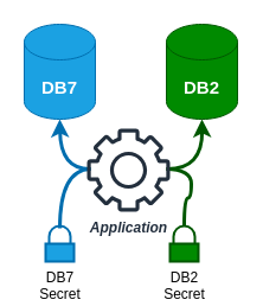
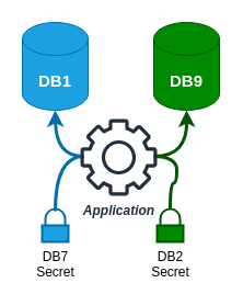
  <mxCell id="0" />
  <mxCell id="1" parent="0" />
- <mxCell id="2" value="DB2" style="shape=cylinder3;whiteSpace=wrap;html=1;boundedLbl=1;backgroundOutline=1;size=15;fillColor=#008a00;strokeColor=#005700;fontColor=#ffffff;fontSize=15;fontStyle=1" vertex="1" parent="1"><mxGeometry x="140" y="20" width="60" height="80" as="geometry" /></mxCell>
- <mxCell id="3" value="DB7" style="shape=cylinder3;whiteSpace=wrap;html=1;boundedLbl=1;backgroundOutline=1;size=15;fillColor=#1ba1e2;strokeColor=#006EAF;fontColor=#ffffff;fontStyle=1;fontSize=15;" vertex="1" parent="1"><mxGeometry x="20" y="20" width="60" height="80" as="geometry" /></mxCell>
+ <mxCell id="2" value="DB9" style="shape=cylinder3;whiteSpace=wrap;html=1;boundedLbl=1;backgroundOutline=1;size=15;fillColor=#008a00;strokeColor=#005700;fontColor=#ffffff;fontSize=15;fontStyle=1" vertex="1" parent="1"><mxGeometry x="140" y="20" width="60" height="80" as="geometry" /></mxCell>
+ <mxCell id="3" value="DB1" style="shape=cylinder3;whiteSpace=wrap;html=1;boundedLbl=1;backgroundOutline=1;size=15;fillColor=#1ba1e2;strokeColor=#006EAF;fontColor=#ffffff;fontStyle=1;fontSize=15;" vertex="1" parent="1"><mxGeometry x="20" y="20" width="60" height="80" as="geometry" /></mxCell>
  <mxCell id="4" value="DB7&lt;br&gt;Secret" style="html=1;verticalLabelPosition=bottom;align=center;labelBackgroundColor=none;verticalAlign=top;strokeWidth=2;strokeColor=#006EAF;shadow=0;dashed=0;shape=mxgraph.ios7.icons.locked;fillColor=#1ba1e2;fontColor=#000000;" vertex="1" parent="1"><mxGeometry x="38" y="190" width="24" height="30" as="geometry" /></mxCell>
  <mxCell id="5" value="DB2&lt;br&gt;Secret" style="html=1;verticalLabelPosition=bottom;align=center;labelBackgroundColor=none;verticalAlign=top;strokeWidth=2;strokeColor=#005700;shadow=0;dashed=0;shape=mxgraph.ios7.icons.locked;fillColor=#008a00;fontColor=#000000;" vertex="1" parent="1"><mxGeometry x="143" y="190" width="24" height="30" as="geometry" /></mxCell>
  <mxCell id="6" style="edgeStyle=orthogonalEdgeStyle;orthogonalLoop=1;jettySize=auto;html=1;entryX=0.5;entryY=0.067;entryDx=0;entryDy=0;entryPerimeter=0;curved=1;endArrow=none;endFill=0;fillColor=#1ba1e2;strokeColor=#006EAF;strokeWidth=3;" edge="1" parent="1" target="4"><mxGeometry relative="1" as="geometry"><mxPoint x="76" y="142" as="sourcePoint" /></mxGeometry></mxCell>
  <mxCell id="7" style="edgeStyle=orthogonalEdgeStyle;orthogonalLoop=1;jettySize=auto;html=1;curved=1;fillColor=#1ba1e2;strokeColor=#006EAF;strokeWidth=3;" edge="1" parent="1"><mxGeometry relative="1" as="geometry"><mxPoint x="50" y="100" as="targetPoint" /><mxPoint x="76" y="142" as="sourcePoint" /></mxGeometry></mxCell>
  <mxCell id="8" style="edgeStyle=orthogonalEdgeStyle;orthogonalLoop=1;jettySize=auto;html=1;curved=1;fillColor=#008a00;strokeColor=#005700;strokeWidth=3;" edge="1" parent="1"><mxGeometry relative="1" as="geometry"><mxPoint x="170" y="100" as="targetPoint" /><mxPoint x="140" y="142" as="sourcePoint" /></mxGeometry></mxCell>
  <mxCell id="9" style="edgeStyle=orthogonalEdgeStyle;orthogonalLoop=1;jettySize=auto;html=1;curved=1;strokeWidth=3;fillColor=#008a00;strokeColor=#005700;endArrow=none;endFill=0;" edge="1" parent="1" target="5"><mxGeometry relative="1" as="geometry"><mxPoint x="140" y="142" as="sourcePoint" /></mxGeometry></mxCell>
  <mxCell id="10" value="Application" style="sketch=0;outlineConnect=0;fontColor=#232F3E;gradientColor=none;fillColor=#232F3D;strokeColor=none;dashed=0;verticalLabelPosition=bottom;verticalAlign=top;align=center;html=1;fontSize=12;fontStyle=3;aspect=fixed;pointerEvents=1;shape=mxgraph.aws4.gear;" vertex="1" parent="1"><mxGeometry x="73" y="108" width="70" height="70" as="geometry" /></mxCell>
